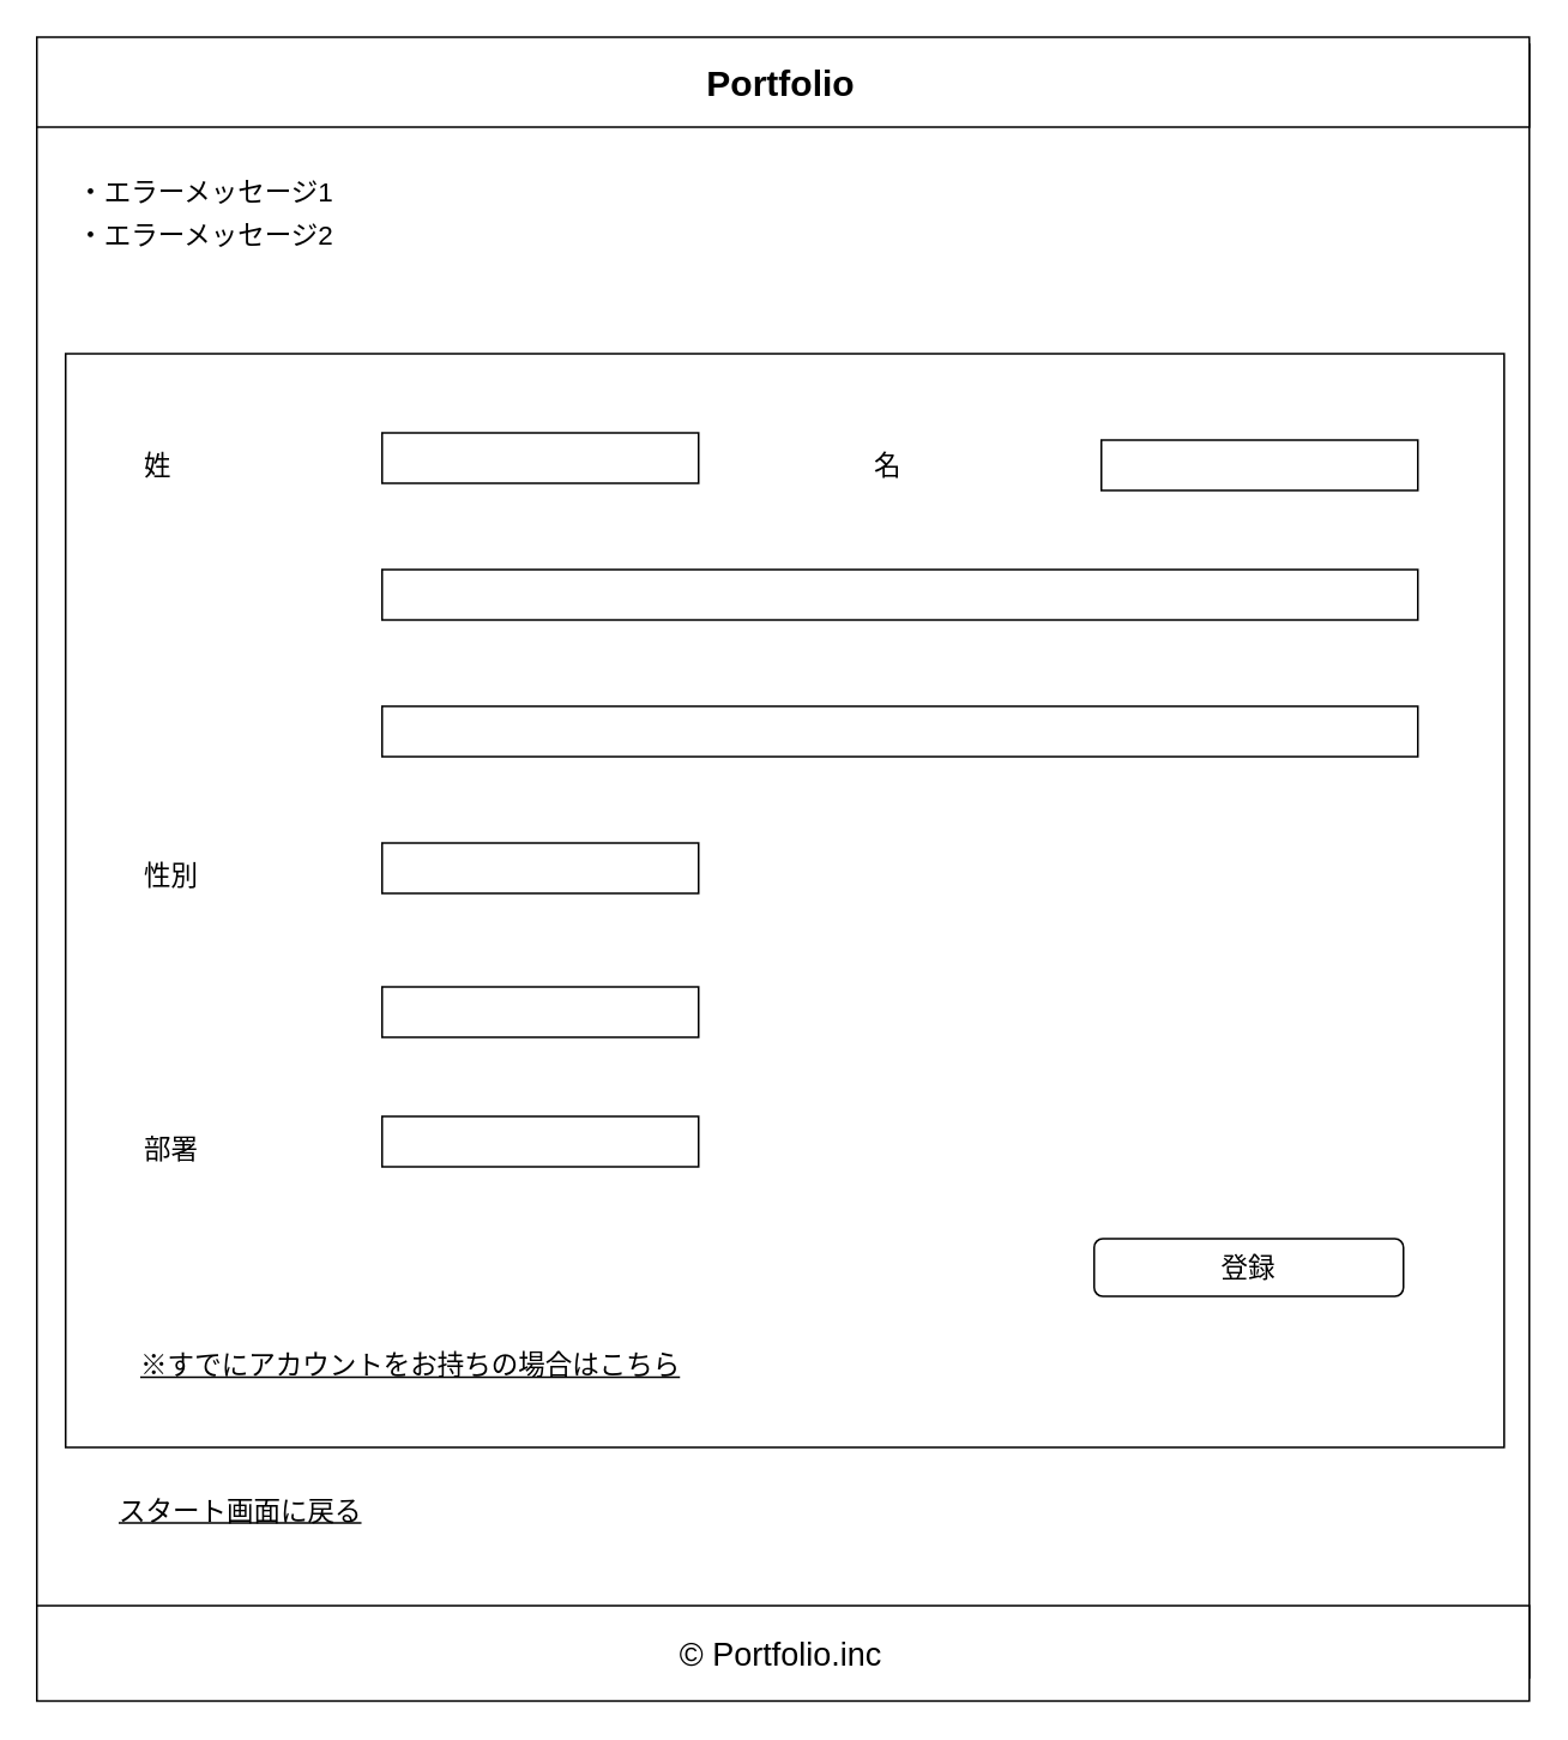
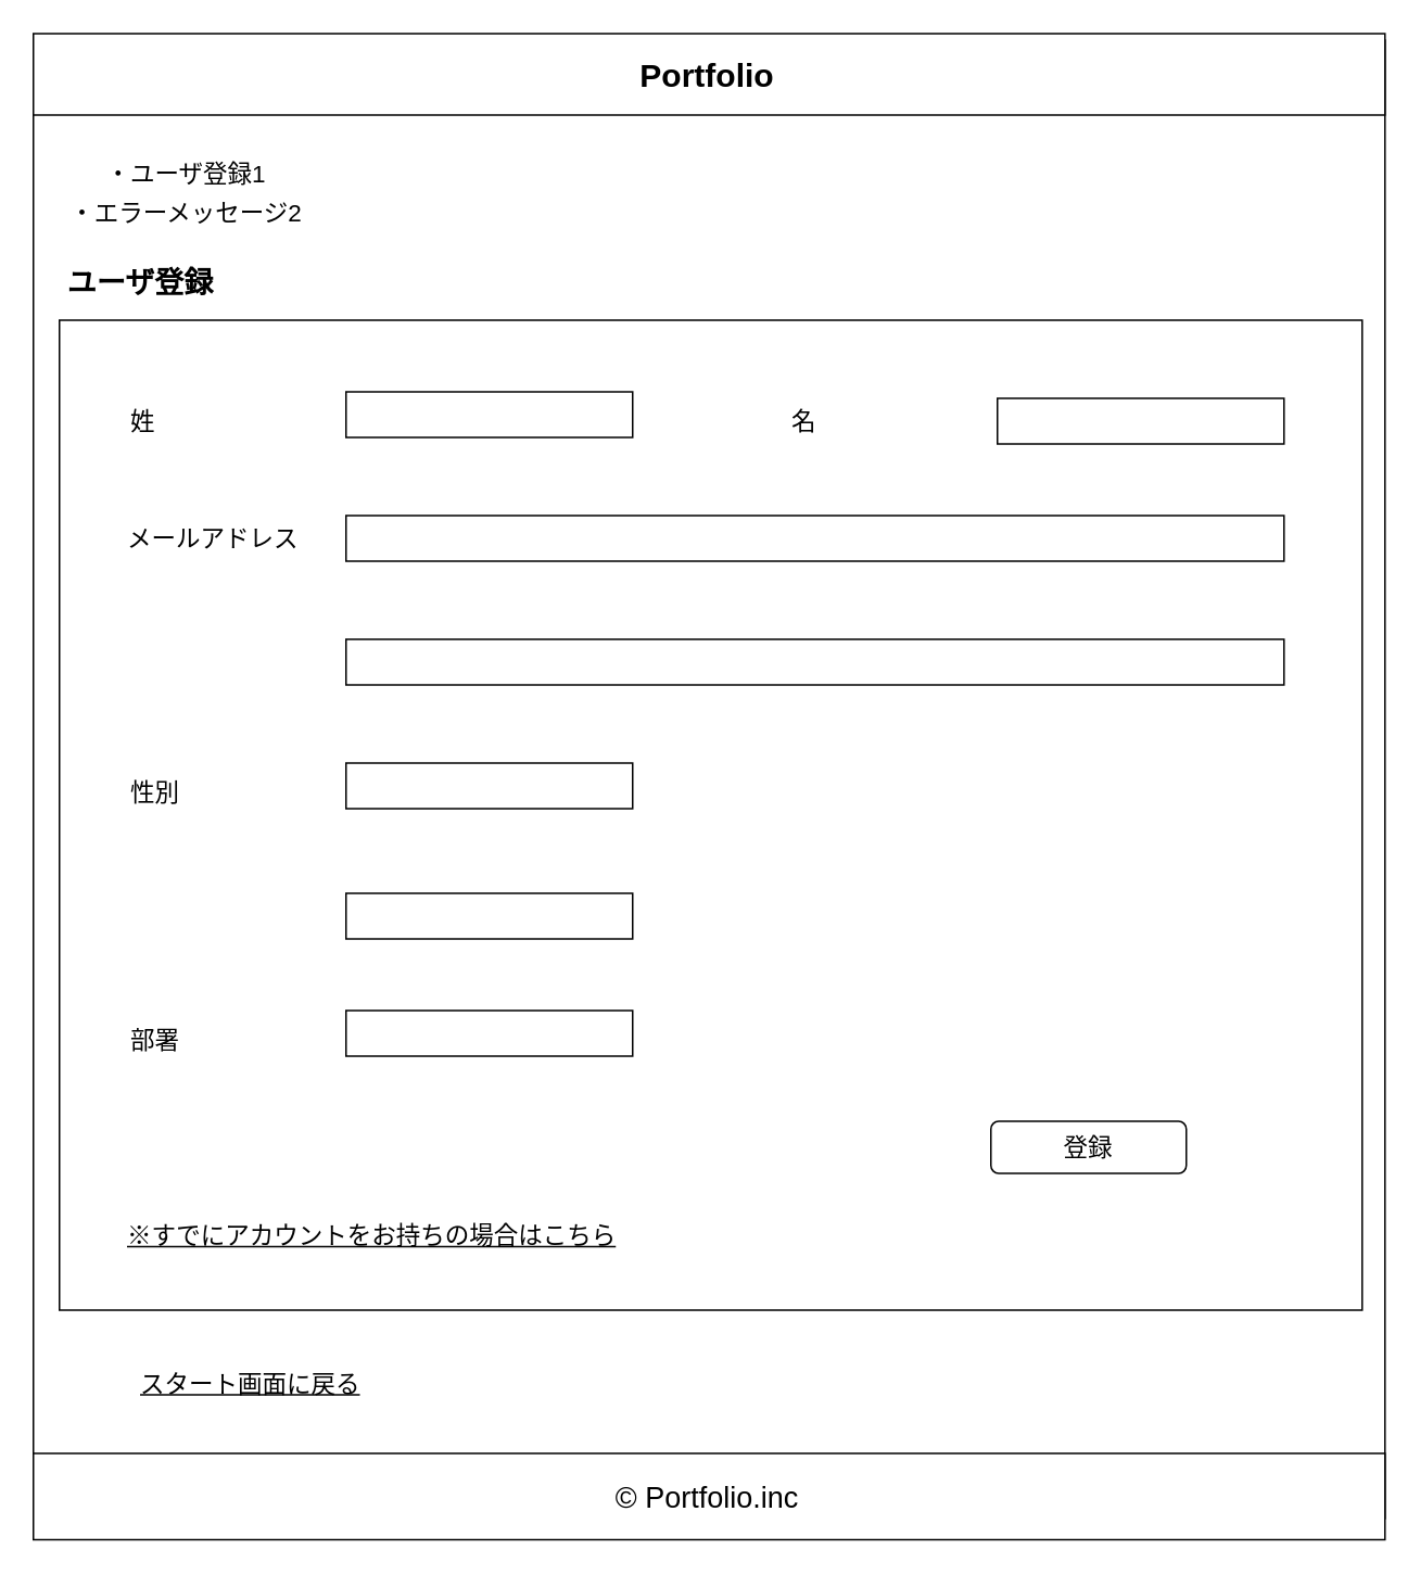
  <mxCell id="0" />
  <mxCell id="1" parent="0" />
  <mxCell id="2" value="" style="rounded=0;whiteSpace=wrap;html=1;" parent="1" vertex="1"><mxGeometry y="24" width="830" height="908" as="geometry" x="20" /></mxCell>
  <mxCell id="3" value="" style="rounded=0;whiteSpace=wrap;html=1;" parent="1" vertex="1"><mxGeometry y="20" width="830" height="50" as="geometry" x="20" /></mxCell>
  <mxCell id="4" value="&lt;b&gt;&lt;font style=&quot;font-size: 20px&quot;&gt;Portfolio&lt;/font&gt;&lt;/b&gt;" style="text;html=1;strokeColor=none;fillColor=none;align=center;verticalAlign=middle;whiteSpace=wrap;rounded=0;strokeWidth=4;" parent="1" vertex="1"><mxGeometry x="354" y="30" width="160" height="30" as="geometry" /></mxCell>
  <mxCell id="5" value="" style="rounded=0;whiteSpace=wrap;html=1;" parent="1" vertex="1"><mxGeometry y="892" width="830" height="53" as="geometry" x="20" /></mxCell>
  <mxCell id="6" value="&lt;font style=&quot;font-size: 18px&quot;&gt;© Portfolio.inc&lt;/font&gt;" style="text;html=1;strokeColor=none;fillColor=none;align=center;verticalAlign=middle;whiteSpace=wrap;rounded=0;fontSize=20;" parent="1" vertex="1"><mxGeometry x="318" y="908.5" width="232" height="20" as="geometry" /></mxCell>
  <mxCell id="7" value="" style="rounded=0;whiteSpace=wrap;html=1;" parent="1" vertex="1"><mxGeometry x="36" y="196" width="800" height="608" as="geometry" /></mxCell>
+ <mxCell id="8" value="&lt;font size=&quot;1&quot;&gt;&lt;b style=&quot;font-size: 18px&quot;&gt;ユーザ登録&lt;/b&gt;&lt;/font&gt;" style="text;html=1;strokeColor=none;fillColor=none;align=center;verticalAlign=middle;whiteSpace=wrap;rounded=0;fontSize=17;" parent="1" vertex="1"><mxGeometry x="36" y="164" width="100" height="20" as="geometry" /></mxCell>
  <mxCell id="9" value="姓" style="text;html=1;strokeColor=none;fillColor=none;align=left;verticalAlign=middle;whiteSpace=wrap;rounded=0;fontSize=15;" parent="1" vertex="1"><mxGeometry x="78" y="248" width="40" height="20" as="geometry" /></mxCell>
  <mxCell id="10" value="" style="rounded=0;whiteSpace=wrap;html=1;fontSize=15;" parent="1" vertex="1"><mxGeometry x="212" y="240" width="176" height="28" as="geometry" /></mxCell>
+ <mxCell id="11" value="メールアドレス" style="text;html=1;strokeColor=none;fillColor=none;align=left;verticalAlign=middle;whiteSpace=wrap;rounded=0;fontSize=15;" parent="1" vertex="1"><mxGeometry x="76" y="320" width="128" height="20" as="geometry" /></mxCell>
  <mxCell id="12" value="" style="rounded=0;whiteSpace=wrap;html=1;fontSize=15;" parent="1" vertex="1"><mxGeometry x="212" y="316" width="576" height="28" as="geometry" /></mxCell>
  <mxCell id="13" value="名" style="text;html=1;strokeColor=none;fillColor=none;align=left;verticalAlign=middle;whiteSpace=wrap;rounded=0;fontSize=15;" parent="1" vertex="1"><mxGeometry x="484" y="248" width="40" height="20" as="geometry" /></mxCell>
  <mxCell id="14" value="" style="rounded=0;whiteSpace=wrap;html=1;fontSize=15;" parent="1" vertex="1"><mxGeometry x="612" y="244" width="176" height="28" as="geometry" /></mxCell>
  <mxCell id="15" value="" style="rounded=0;whiteSpace=wrap;html=1;fontSize=15;" parent="1" vertex="1"><mxGeometry x="212" y="392" width="576" height="28" as="geometry" /></mxCell>
  <mxCell id="16" value="性別" style="text;html=1;strokeColor=none;fillColor=none;align=left;verticalAlign=middle;whiteSpace=wrap;rounded=0;fontSize=15;" parent="1" vertex="1"><mxGeometry x="78" y="476" width="40" height="20" as="geometry" /></mxCell>
  <mxCell id="17" value="" style="rounded=0;whiteSpace=wrap;html=1;fontSize=15;" parent="1" vertex="1"><mxGeometry x="212" y="468" width="176" height="28" as="geometry" /></mxCell>
  <mxCell id="18" value="" style="rounded=0;whiteSpace=wrap;html=1;fontSize=15;" parent="1" vertex="1"><mxGeometry x="212" y="548" width="176" height="28" as="geometry" /></mxCell>
  <mxCell id="19" value="部署" style="text;html=1;strokeColor=none;fillColor=none;align=left;verticalAlign=middle;whiteSpace=wrap;rounded=0;fontSize=15;" parent="1" vertex="1"><mxGeometry x="78" y="628" width="40" height="20" as="geometry" /></mxCell>
  <mxCell id="20" value="" style="rounded=0;whiteSpace=wrap;html=1;fontSize=15;" parent="1" vertex="1"><mxGeometry x="212" y="620" width="176" height="28" as="geometry" /></mxCell>
- <mxCell id="21" value="登録" style="rounded=1;whiteSpace=wrap;html=1;fontSize=15;align=center;" parent="1" vertex="1"><mxGeometry x="608" y="688" width="172" height="32" as="geometry" /></mxCell>
- <mxCell id="22" value="・エラーメッセージ1" style="text;html=1;strokeColor=none;fillColor=none;align=center;verticalAlign=middle;whiteSpace=wrap;rounded=0;fontSize=15;" parent="1" vertex="1"><mxGeometry x="36" y="96" width="156" height="20" as="geometry" /></mxCell>
+ <mxCell id="21" value="登録" style="rounded=1;whiteSpace=wrap;html=1;fontSize=15;align=center;" parent="1" vertex="1"><mxGeometry x="608" y="688" width="120" height="32" as="geometry" /></mxCell>
+ <mxCell id="22" value="・ユーザ登録1" style="text;html=1;strokeColor=none;fillColor=none;align=center;verticalAlign=middle;whiteSpace=wrap;rounded=0;fontSize=15;" parent="1" vertex="1"><mxGeometry x="36" y="96" width="156" height="20" as="geometry" /></mxCell>
  <mxCell id="23" value="・エラーメッセージ2" style="text;html=1;strokeColor=none;fillColor=none;align=center;verticalAlign=middle;whiteSpace=wrap;rounded=0;fontSize=15;" parent="1" vertex="1"><mxGeometry x="36" y="120" width="156" height="20" as="geometry" /></mxCell>
  <mxCell id="24" value="※すでにアカウントをお持ちの場合はこちら" style="text;html=1;strokeColor=none;fillColor=none;align=left;verticalAlign=middle;whiteSpace=wrap;rounded=0;fontSize=15;fontStyle=4" parent="1" vertex="1"><mxGeometry x="76" y="748" width="376" height="20" as="geometry" /></mxCell>
- <mxCell id="25" value="スタート画面に戻る" style="text;html=1;strokeColor=none;fillColor=none;align=left;verticalAlign=middle;whiteSpace=wrap;rounded=0;fontSize=15;fontStyle=4" vertex="1" parent="1"><mxGeometry x="64" y="829" width="376" height="20" as="geometry" /></mxCell>
+ <mxCell id="25" value="スタート画面に戻る" style="text;html=1;strokeColor=none;fillColor=none;align=left;verticalAlign=middle;whiteSpace=wrap;rounded=0;fontSize=15;fontStyle=4" vertex="1" parent="1"><mxGeometry x="84" y="839" width="376" height="20" as="geometry" /></mxCell>
